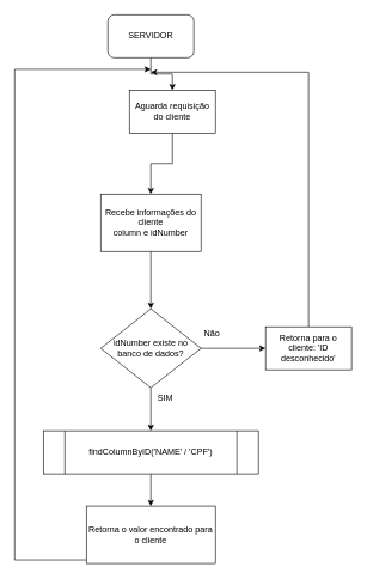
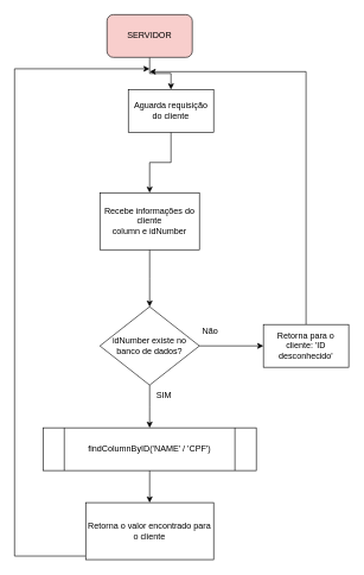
  <mxCell id="0" />
  <mxCell id="1" parent="0" />
  <mxCell id="2" value="" style="edgeStyle=orthogonalEdgeStyle;rounded=0;orthogonalLoop=1;jettySize=auto;html=1;" edge="1" parent="1" source="3" target="18"><mxGeometry relative="1" as="geometry" /></mxCell>
- <mxCell id="3" value="SERVIDOR" style="rounded=1;whiteSpace=wrap;html=1;" vertex="1" parent="1"><mxGeometry x="150" y="20" width="120" height="60" as="geometry" /></mxCell>
+ <mxCell id="3" value="SERVIDOR" style="rounded=1;whiteSpace=wrap;html=1;fillColor=#f8cecc;" vertex="1" parent="1"><mxGeometry x="150" y="20" width="120" height="60" as="geometry" /></mxCell>
  <mxCell id="4" value="" style="edgeStyle=orthogonalEdgeStyle;rounded=0;orthogonalLoop=1;jettySize=auto;html=1;" edge="1" parent="1" source="5"><mxGeometry relative="1" as="geometry"><mxPoint x="210" y="430" as="targetPoint" /></mxGeometry></mxCell>
  <mxCell id="5" value="Recebe informações do cliente&lt;br&gt;column e idNumber" style="rounded=0;whiteSpace=wrap;html=1;" vertex="1" parent="1"><mxGeometry x="140" y="270" width="140" height="80" as="geometry" /></mxCell>
  <mxCell id="6" value="" style="edgeStyle=orthogonalEdgeStyle;rounded=0;orthogonalLoop=1;jettySize=auto;html=1;" edge="1" parent="1" source="8" target="10"><mxGeometry relative="1" as="geometry" /></mxCell>
  <mxCell id="7" value="" style="edgeStyle=orthogonalEdgeStyle;rounded=0;orthogonalLoop=1;jettySize=auto;html=1;" edge="1" parent="1" source="8"><mxGeometry relative="1" as="geometry"><mxPoint x="210" y="600" as="targetPoint" /></mxGeometry></mxCell>
  <mxCell id="8" value="idNumber existe no banco de dados?" style="rhombus;whiteSpace=wrap;html=1;" vertex="1" parent="1"><mxGeometry x="140" y="430" width="140" height="110" as="geometry" /></mxCell>
  <mxCell id="9" style="edgeStyle=orthogonalEdgeStyle;rounded=0;orthogonalLoop=1;jettySize=auto;html=1;" edge="1" parent="1" source="10"><mxGeometry relative="1" as="geometry"><mxPoint x="210" y="100" as="targetPoint" /><Array as="points"><mxPoint x="430" y="100" /></Array></mxGeometry></mxCell>
  <mxCell id="10" value="Retorna para o cliente: 'ID desconhecido'" style="whiteSpace=wrap;html=1;" vertex="1" parent="1"><mxGeometry x="370" y="455" width="120" height="60" as="geometry" /></mxCell>
  <mxCell id="11" value="Não" style="text;html=1;align=center;verticalAlign=middle;resizable=0;points=[];autosize=1;strokeColor=none;fillColor=none;" vertex="1" parent="1"><mxGeometry x="270" y="450" width="50" height="30" as="geometry" /></mxCell>
  <mxCell id="12" value="SIM" style="text;html=1;align=center;verticalAlign=middle;resizable=0;points=[];autosize=1;strokeColor=none;fillColor=none;" vertex="1" parent="1"><mxGeometry x="210" y="540" width="40" height="30" as="geometry" /></mxCell>
  <mxCell id="13" value="" style="edgeStyle=orthogonalEdgeStyle;rounded=0;orthogonalLoop=1;jettySize=auto;html=1;" edge="1" parent="1" source="14" target="16"><mxGeometry relative="1" as="geometry" /></mxCell>
  <mxCell id="14" value="findColumnByID('NAME' / 'CPF')" style="shape=process;whiteSpace=wrap;html=1;backgroundOutline=1;" vertex="1" parent="1"><mxGeometry x="60" y="600" width="300" height="60" as="geometry" /></mxCell>
  <mxCell id="15" style="edgeStyle=orthogonalEdgeStyle;rounded=0;orthogonalLoop=1;jettySize=auto;html=1;" edge="1" parent="1" source="16"><mxGeometry relative="1" as="geometry"><mxPoint x="210" y="96" as="targetPoint" /><Array as="points"><mxPoint x="20" y="780" /><mxPoint x="20" y="96" /></Array></mxGeometry></mxCell>
  <mxCell id="16" value="Retorna o valor encontrado para o cliente" style="whiteSpace=wrap;html=1;" vertex="1" parent="1"><mxGeometry x="120" y="705" width="180" height="80" as="geometry" /></mxCell>
  <mxCell id="17" value="" style="edgeStyle=orthogonalEdgeStyle;rounded=0;orthogonalLoop=1;jettySize=auto;html=1;" edge="1" parent="1" source="18" target="5"><mxGeometry relative="1" as="geometry" /></mxCell>
  <mxCell id="18" value="Aguarda requisição do cliente" style="rounded=0;whiteSpace=wrap;html=1;" vertex="1" parent="1"><mxGeometry x="180" y="125" width="120" height="60" as="geometry" /></mxCell>
